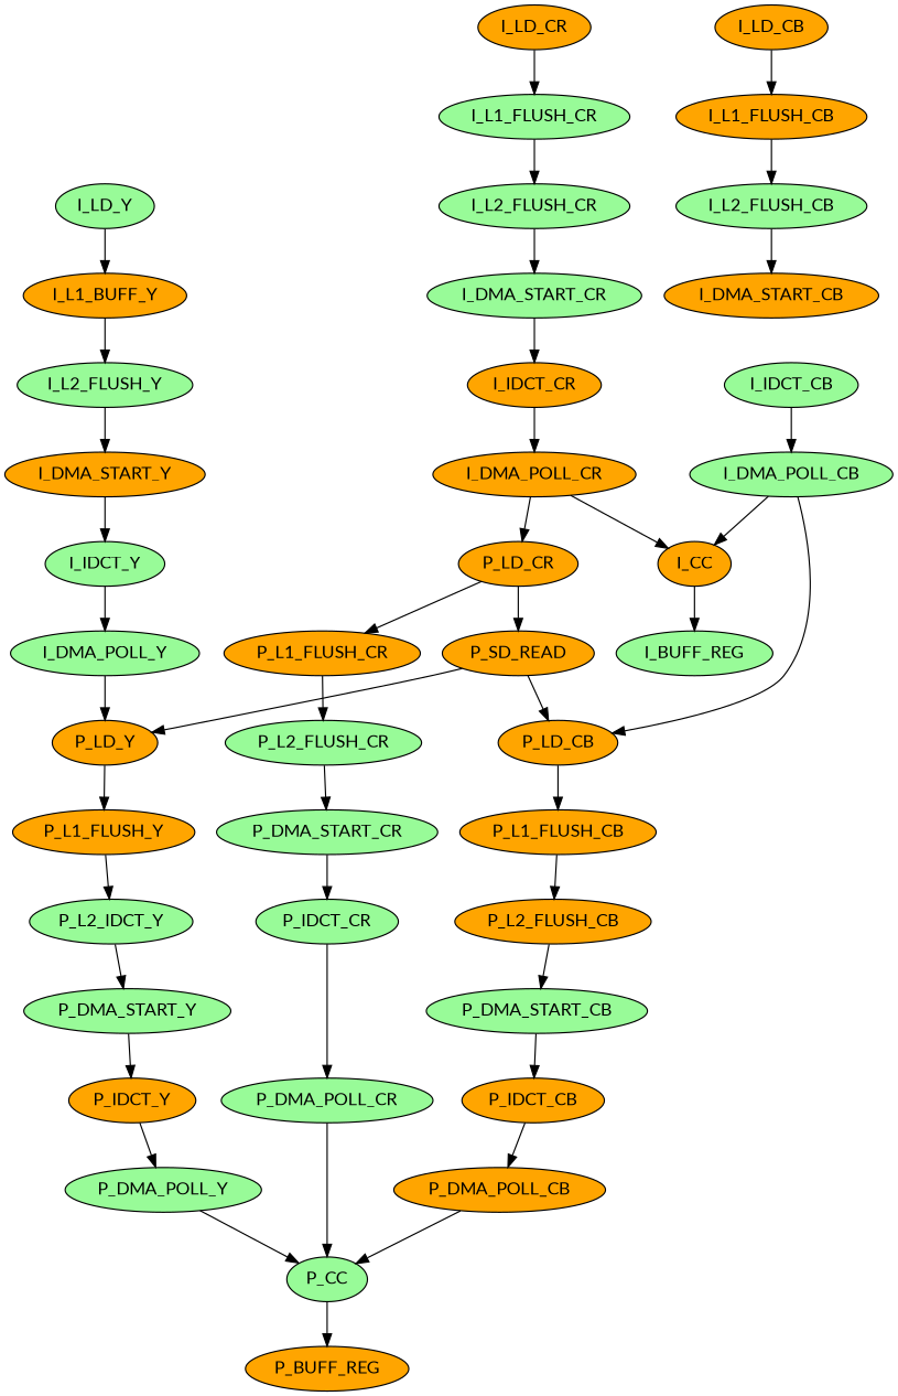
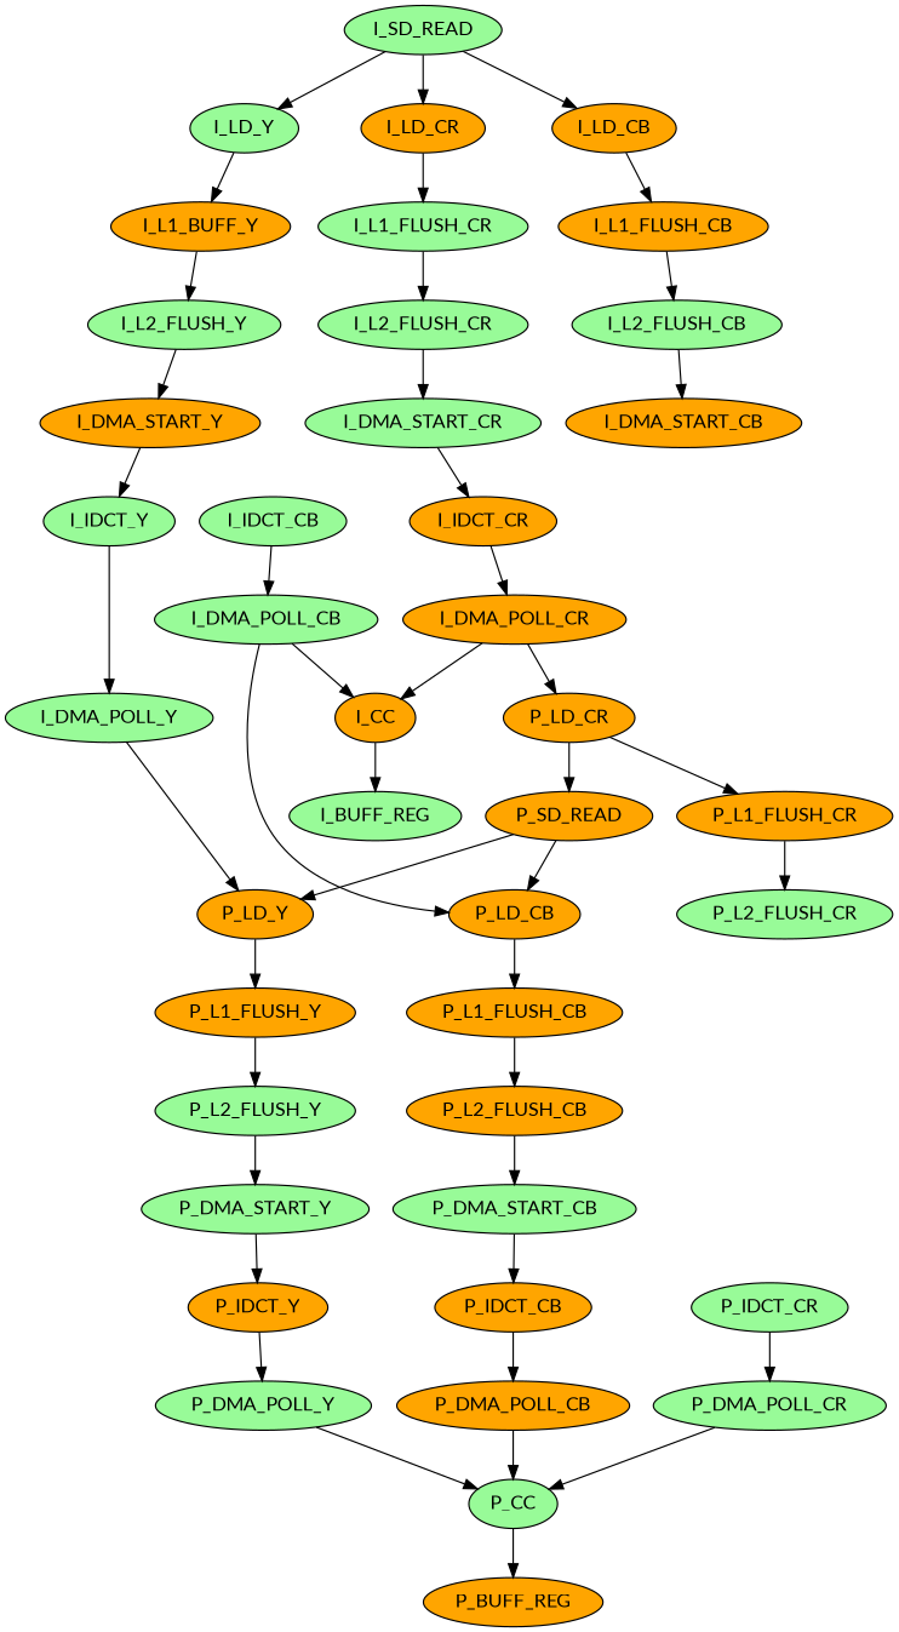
  digraph {
    fontname=Lato
    node [fillcolor=palegreen fontname=Lato style=filled]
    edge [fontname=Lato]
+   I_SD_READ
    I_LD_Y
    I_LD_CB [fillcolor=orange]
    I_LD_CR [fillcolor=orange]
    n5 [fillcolor=orange label=I_L1_BUFF_Y]
    I_L1_FLUSH_CB [fillcolor=orange]
    I_L1_FLUSH_CR
    I_L2_FLUSH_Y
    I_L2_FLUSH_CB
    I_L2_FLUSH_CR
    I_DMA_START_Y [fillcolor=orange]
    I_IDCT_Y
    I_DMA_START_CB [fillcolor=orange]
    I_DMA_START_CR
    I_IDCT_CR [fillcolor=orange]
    I_DMA_POLL_Y
    I_IDCT_CB
    I_DMA_POLL_CB
    I_DMA_POLL_CR [fillcolor=orange]
    P_LD_Y [fillcolor=orange]
    I_CC [fillcolor=orange]
    P_LD_CB [fillcolor=orange]
    P_LD_CR [fillcolor=orange]
    I_BUFF_REG
    P_L1_FLUSH_Y [fillcolor=orange]
    P_L1_FLUSH_CB [fillcolor=orange]
    P_SD_READ [fillcolor=orange]
    P_L1_FLUSH_CR [fillcolor=orange]
-   P_L2_FLUSH_Y [label=P_L2_IDCT_Y]
+   P_L2_FLUSH_Y
    P_L2_FLUSH_CB [fillcolor=orange]
    P_L2_FLUSH_CR
    P_DMA_START_Y
    P_IDCT_Y [fillcolor=orange]
    P_DMA_START_CB
    P_IDCT_CB [fillcolor=orange]
-   P_DMA_START_CR
    P_IDCT_CR
    P_DMA_POLL_Y
    P_DMA_POLL_CB [fillcolor=orange]
    P_DMA_POLL_CR
    P_CC
    P_BUFF_REG [fillcolor=orange]
+   I_SD_READ -> I_LD_Y
+   I_SD_READ -> I_LD_CB
+   I_SD_READ -> I_LD_CR
    I_LD_Y -> n5
    I_LD_CB -> I_L1_FLUSH_CB
    I_LD_CR -> I_L1_FLUSH_CR
    n5 -> I_L2_FLUSH_Y
    I_L1_FLUSH_CB -> I_L2_FLUSH_CB
    I_L1_FLUSH_CR -> I_L2_FLUSH_CR
    I_L2_FLUSH_Y -> I_DMA_START_Y
    I_L2_FLUSH_CB -> I_DMA_START_CB
    I_L2_FLUSH_CR -> I_DMA_START_CR
    I_DMA_START_Y -> I_IDCT_Y
    I_IDCT_Y -> I_DMA_POLL_Y
    I_DMA_START_CR -> I_IDCT_CR
    I_IDCT_CR -> I_DMA_POLL_CR
    I_DMA_POLL_Y -> P_LD_Y
    I_IDCT_CB -> I_DMA_POLL_CB
    I_DMA_POLL_CB -> I_CC
    I_DMA_POLL_CB -> P_LD_CB
    I_DMA_POLL_CR -> I_CC
    I_DMA_POLL_CR -> P_LD_CR
    P_LD_Y -> P_L1_FLUSH_Y
    I_CC -> I_BUFF_REG
    P_LD_CB -> P_L1_FLUSH_CB
    P_LD_CR -> P_SD_READ
    P_LD_CR -> P_L1_FLUSH_CR
    P_L1_FLUSH_Y -> P_L2_FLUSH_Y
    P_L1_FLUSH_CB -> P_L2_FLUSH_CB
    P_SD_READ -> P_LD_Y
    P_SD_READ -> P_LD_CB
    P_L1_FLUSH_CR -> P_L2_FLUSH_CR
    P_L2_FLUSH_Y -> P_DMA_START_Y
    P_L2_FLUSH_CB -> P_DMA_START_CB
-   P_L2_FLUSH_CR -> P_DMA_START_CR
    P_DMA_START_Y -> P_IDCT_Y
    P_IDCT_Y -> P_DMA_POLL_Y
    P_DMA_START_CB -> P_IDCT_CB
    P_IDCT_CB -> P_DMA_POLL_CB
-   P_DMA_START_CR -> P_IDCT_CR
    P_IDCT_CR -> P_DMA_POLL_CR
    P_DMA_POLL_Y -> P_CC
    P_DMA_POLL_CB -> P_CC
    P_DMA_POLL_CR -> P_CC
    P_CC -> P_BUFF_REG
  }
